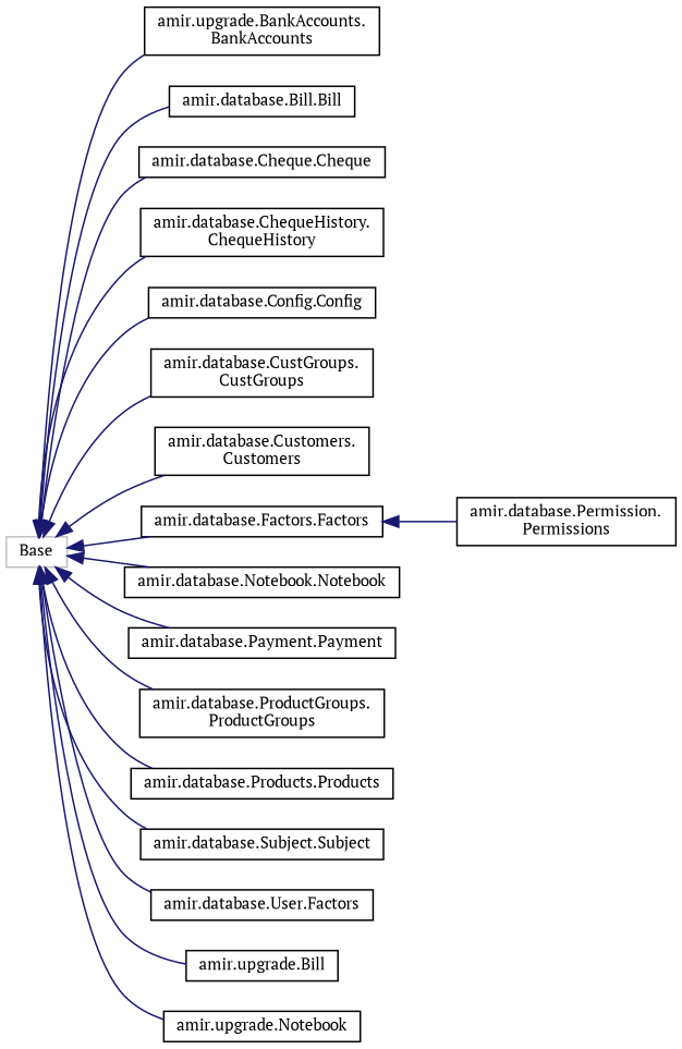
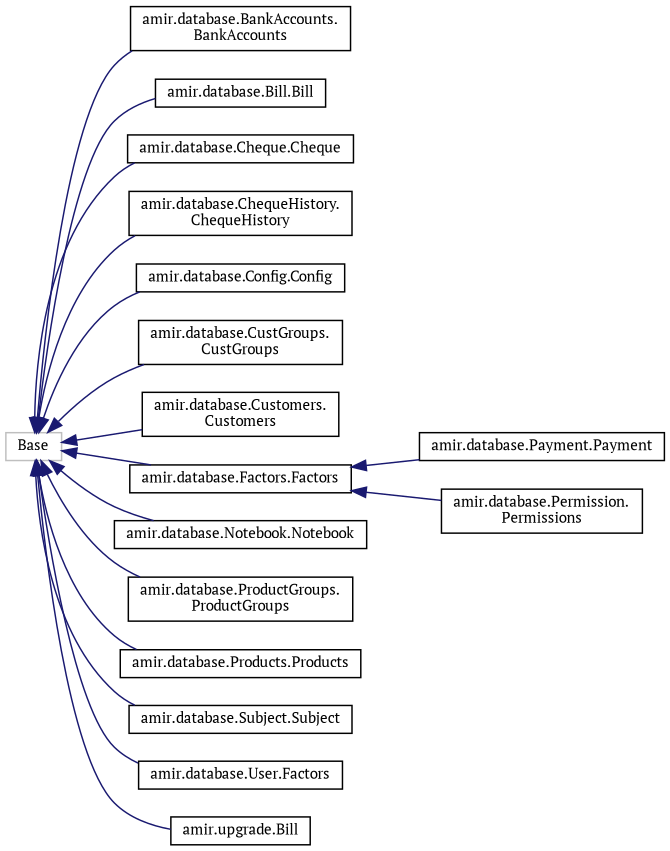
  digraph {
    fontname="PT Serif"
    rankdir=LR
    node [color=black fillcolor=white fontname="PT Serif" fontsize=10 shape=record style=filled]
    edge [color=midnightblue dir=back fontname="PT Serif" fontsize=10 labelfontname="FreeSans.ttf" labelfontsize=10 style=solid]
    n1 [color=grey75 height=0.2 label=Base width=0.4]
-   n2 [height=0.2 label="amir.upgrade.BankAccounts.\lBankAccounts" width=0.4]
+   n2 [height=0.2 label="amir.database.BankAccounts.\lBankAccounts" width=0.4]
    n3 [height=0.2 label="amir.database.Bill.Bill" width=0.4]
    n4 [height=0.2 label="amir.database.Cheque.Cheque" width=0.4]
    n5 [height=0.2 label="amir.database.ChequeHistory.\lChequeHistory" width=0.4]
    n6 [height=0.2 label="amir.database.Config.Config" width=0.4]
    n7 [height=0.2 label="amir.database.CustGroups.\lCustGroups" width=0.4]
    n8 [height=0.2 label="amir.database.Customers.\lCustomers" width=0.4]
    n9 [height=0.2 label="amir.database.Factors.Factors" width=0.4]
    n10 [height=0.2 label="amir.database.Notebook.Notebook" width=0.4]
    n11 [height=0.2 label="amir.database.Payment.Payment" width=0.4]
    n12 [height=0.2 label="amir.database.ProductGroups.\lProductGroups" width=0.4]
    n13 [height=0.2 label="amir.database.Products.Products" width=0.4]
    n14 [height=0.2 label="amir.database.Subject.Subject" width=0.4]
    n15 [height=0.2 label="amir.database.User.Factors" width=0.4]
    n16 [height=0.2 label="amir.upgrade.Bill" width=0.4]
-   n17 [height=0.2 label="amir.upgrade.Notebook" width=0.4]
    n18 [height=0.2 label="amir.database.Permission.\lPermissions" width=0.4]
    n1 -> n2
    n1 -> n3
    n1 -> n4
    n1 -> n5
    n1 -> n6
    n1 -> n7
    n1 -> n8
    n1 -> n9
    n1 -> n10
-   n1 -> n11
+   n9 -> n11
    n1 -> n12
    n1 -> n13
    n1 -> n14
    n1 -> n15
    n1 -> n16
-   n1 -> n17
    n9 -> n18
  }
